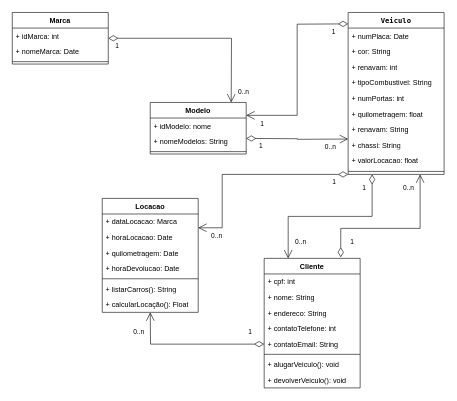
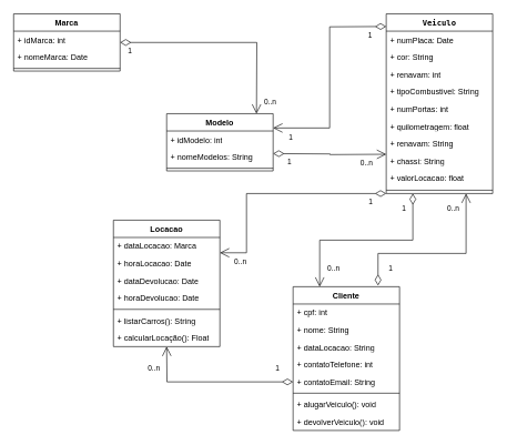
  <mxCell id="0" />
  <mxCell id="1" parent="0" />
  <mxCell id="2" value="&lt;code&gt;Veiculo&lt;/code&gt;" style="swimlane;fontStyle=1;align=center;verticalAlign=top;childLayout=stackLayout;horizontal=1;startSize=26;horizontalStack=0;resizeParent=1;resizeParentMax=0;resizeLast=0;collapsible=1;marginBottom=0;whiteSpace=wrap;html=1;" parent="1" vertex="1"><mxGeometry x="580" y="20" width="160" height="270" as="geometry" /></mxCell>
  <mxCell id="3" value="+ numPlaca: Date" style="text;strokeColor=none;fillColor=none;align=left;verticalAlign=top;spacingLeft=4;spacingRight=4;overflow=hidden;rotatable=0;points=[[0,0.5],[1,0.5]];portConstraint=eastwest;whiteSpace=wrap;html=1;" parent="2" vertex="1"><mxGeometry y="26" width="160" height="26" as="geometry" /></mxCell>
  <mxCell id="4" value="+ cor: String" style="text;strokeColor=none;fillColor=none;align=left;verticalAlign=top;spacingLeft=4;spacingRight=4;overflow=hidden;rotatable=0;points=[[0,0.5],[1,0.5]];portConstraint=eastwest;whiteSpace=wrap;html=1;" parent="2" vertex="1"><mxGeometry y="52" width="160" height="26" as="geometry" /></mxCell>
  <mxCell id="5" value="+ renavam: int" style="text;strokeColor=none;fillColor=none;align=left;verticalAlign=top;spacingLeft=4;spacingRight=4;overflow=hidden;rotatable=0;points=[[0,0.5],[1,0.5]];portConstraint=eastwest;whiteSpace=wrap;html=1;" parent="2" vertex="1"><mxGeometry y="78" width="160" height="26" as="geometry" /></mxCell>
  <mxCell id="6" value="+ tipoCombustivel: String" style="text;strokeColor=none;fillColor=none;align=left;verticalAlign=top;spacingLeft=4;spacingRight=4;overflow=hidden;rotatable=0;points=[[0,0.5],[1,0.5]];portConstraint=eastwest;whiteSpace=wrap;html=1;" parent="2" vertex="1"><mxGeometry y="104" width="160" height="26" as="geometry" /></mxCell>
  <mxCell id="7" value="+ numPortas: int" style="text;strokeColor=none;fillColor=none;align=left;verticalAlign=top;spacingLeft=4;spacingRight=4;overflow=hidden;rotatable=0;points=[[0,0.5],[1,0.5]];portConstraint=eastwest;whiteSpace=wrap;html=1;" parent="2" vertex="1"><mxGeometry y="130" width="160" height="26" as="geometry" /></mxCell>
  <mxCell id="8" value="+ quilometragem: float" style="text;strokeColor=none;fillColor=none;align=left;verticalAlign=top;spacingLeft=4;spacingRight=4;overflow=hidden;rotatable=0;points=[[0,0.5],[1,0.5]];portConstraint=eastwest;whiteSpace=wrap;html=1;" parent="2" vertex="1"><mxGeometry y="156" width="160" height="26" as="geometry" /></mxCell>
  <mxCell id="9" value="+ renavam: String" style="text;strokeColor=none;fillColor=none;align=left;verticalAlign=top;spacingLeft=4;spacingRight=4;overflow=hidden;rotatable=0;points=[[0,0.5],[1,0.5]];portConstraint=eastwest;whiteSpace=wrap;html=1;" parent="2" vertex="1"><mxGeometry y="182" width="160" height="26" as="geometry" /></mxCell>
  <mxCell id="10" value="+ chassi: String" style="text;strokeColor=none;fillColor=none;align=left;verticalAlign=top;spacingLeft=4;spacingRight=4;overflow=hidden;rotatable=0;points=[[0,0.5],[1,0.5]];portConstraint=eastwest;whiteSpace=wrap;html=1;" parent="2" vertex="1"><mxGeometry y="208" width="160" height="26" as="geometry" /></mxCell>
  <mxCell id="11" value="+ valorLocacao: float" style="text;strokeColor=none;fillColor=none;align=left;verticalAlign=top;spacingLeft=4;spacingRight=4;overflow=hidden;rotatable=0;points=[[0,0.5],[1,0.5]];portConstraint=eastwest;whiteSpace=wrap;html=1;" parent="2" vertex="1"><mxGeometry y="234" width="160" height="26" as="geometry" /></mxCell>
  <mxCell id="12" value="" style="line;strokeWidth=1;fillColor=none;align=left;verticalAlign=middle;spacingTop=-1;spacingLeft=3;spacingRight=3;rotatable=0;labelPosition=right;points=[];portConstraint=eastwest;strokeColor=inherit;" parent="2" vertex="1"><mxGeometry y="260" width="160" height="10" as="geometry" /></mxCell>
  <mxCell id="13" value="Marca" style="swimlane;fontStyle=1;align=center;verticalAlign=top;childLayout=stackLayout;horizontal=1;startSize=26;horizontalStack=0;resizeParent=1;resizeParentMax=0;resizeLast=0;collapsible=1;marginBottom=0;whiteSpace=wrap;html=1;" parent="1" vertex="1"><mxGeometry x="20" y="20" width="160" height="86" as="geometry" /></mxCell>
  <mxCell id="14" value="+ idMarca: int" style="text;strokeColor=none;fillColor=none;align=left;verticalAlign=top;spacingLeft=4;spacingRight=4;overflow=hidden;rotatable=0;points=[[0,0.5],[1,0.5]];portConstraint=eastwest;whiteSpace=wrap;html=1;" parent="13" vertex="1"><mxGeometry y="26" width="160" height="26" as="geometry" /></mxCell>
  <mxCell id="15" value="+ nomeMarca: Date" style="text;strokeColor=none;fillColor=none;align=left;verticalAlign=top;spacingLeft=4;spacingRight=4;overflow=hidden;rotatable=0;points=[[0,0.5],[1,0.5]];portConstraint=eastwest;whiteSpace=wrap;html=1;" parent="13" vertex="1"><mxGeometry y="52" width="160" height="26" as="geometry" /></mxCell>
  <mxCell id="16" value="" style="line;strokeWidth=1;fillColor=none;align=left;verticalAlign=middle;spacingTop=-1;spacingLeft=3;spacingRight=3;rotatable=0;labelPosition=right;points=[];portConstraint=eastwest;strokeColor=inherit;" parent="13" vertex="1"><mxGeometry y="78" width="160" height="8" as="geometry" /></mxCell>
  <mxCell id="17" value="Modelo" style="swimlane;fontStyle=1;align=center;verticalAlign=top;childLayout=stackLayout;horizontal=1;startSize=26;horizontalStack=0;resizeParent=1;resizeParentMax=0;resizeLast=0;collapsible=1;marginBottom=0;whiteSpace=wrap;html=1;" parent="1" vertex="1"><mxGeometry x="250" y="170" width="160" height="86" as="geometry" /></mxCell>
- <mxCell id="18" value="+ idModelo: nome" style="text;strokeColor=none;fillColor=none;align=left;verticalAlign=top;spacingLeft=4;spacingRight=4;overflow=hidden;rotatable=0;points=[[0,0.5],[1,0.5]];portConstraint=eastwest;whiteSpace=wrap;html=1;" parent="17" vertex="1"><mxGeometry y="26" width="160" height="26" as="geometry" /></mxCell>
+ <mxCell id="18" value="+ idModelo: int" style="text;strokeColor=none;fillColor=none;align=left;verticalAlign=top;spacingLeft=4;spacingRight=4;overflow=hidden;rotatable=0;points=[[0,0.5],[1,0.5]];portConstraint=eastwest;whiteSpace=wrap;html=1;" parent="17" vertex="1"><mxGeometry y="26" width="160" height="26" as="geometry" /></mxCell>
  <mxCell id="19" value="+ nomeModelos: String" style="text;strokeColor=none;fillColor=none;align=left;verticalAlign=top;spacingLeft=4;spacingRight=4;overflow=hidden;rotatable=0;points=[[0,0.5],[1,0.5]];portConstraint=eastwest;whiteSpace=wrap;html=1;" parent="17" vertex="1"><mxGeometry y="52" width="160" height="26" as="geometry" /></mxCell>
  <mxCell id="20" value="" style="line;strokeWidth=1;fillColor=none;align=left;verticalAlign=middle;spacingTop=-1;spacingLeft=3;spacingRight=3;rotatable=0;labelPosition=right;points=[];portConstraint=eastwest;strokeColor=inherit;" parent="17" vertex="1"><mxGeometry y="78" width="160" height="8" as="geometry" /></mxCell>
  <mxCell id="21" value="Cliente" style="swimlane;fontStyle=1;align=center;verticalAlign=top;childLayout=stackLayout;horizontal=1;startSize=26;horizontalStack=0;resizeParent=1;resizeParentMax=0;resizeLast=0;collapsible=1;marginBottom=0;whiteSpace=wrap;html=1;" parent="1" vertex="1"><mxGeometry x="440" y="430" width="160" height="216" as="geometry" /></mxCell>
  <mxCell id="22" value="+ cpf: int" style="text;strokeColor=none;fillColor=none;align=left;verticalAlign=top;spacingLeft=4;spacingRight=4;overflow=hidden;rotatable=0;points=[[0,0.5],[1,0.5]];portConstraint=eastwest;whiteSpace=wrap;html=1;" parent="21" vertex="1"><mxGeometry y="26" width="160" height="26" as="geometry" /></mxCell>
  <mxCell id="23" value="+ nome: String" style="text;strokeColor=none;fillColor=none;align=left;verticalAlign=top;spacingLeft=4;spacingRight=4;overflow=hidden;rotatable=0;points=[[0,0.5],[1,0.5]];portConstraint=eastwest;whiteSpace=wrap;html=1;" parent="21" vertex="1"><mxGeometry y="52" width="160" height="26" as="geometry" /></mxCell>
- <mxCell id="24" value="+ endereco: String" style="text;strokeColor=none;fillColor=none;align=left;verticalAlign=top;spacingLeft=4;spacingRight=4;overflow=hidden;rotatable=0;points=[[0,0.5],[1,0.5]];portConstraint=eastwest;whiteSpace=wrap;html=1;" parent="21" vertex="1"><mxGeometry y="78" width="160" height="26" as="geometry" /></mxCell>
+ <mxCell id="24" value="+ dataLocacao: String" style="text;strokeColor=none;fillColor=none;align=left;verticalAlign=top;spacingLeft=4;spacingRight=4;overflow=hidden;rotatable=0;points=[[0,0.5],[1,0.5]];portConstraint=eastwest;whiteSpace=wrap;html=1;" parent="21" vertex="1"><mxGeometry y="78" width="160" height="26" as="geometry" /></mxCell>
  <mxCell id="25" value="+ contatoTelefone: int" style="text;strokeColor=none;fillColor=none;align=left;verticalAlign=top;spacingLeft=4;spacingRight=4;overflow=hidden;rotatable=0;points=[[0,0.5],[1,0.5]];portConstraint=eastwest;whiteSpace=wrap;html=1;" parent="21" vertex="1"><mxGeometry y="104" width="160" height="26" as="geometry" /></mxCell>
  <mxCell id="26" value="+ contatoEmail: String" style="text;strokeColor=none;fillColor=none;align=left;verticalAlign=top;spacingLeft=4;spacingRight=4;overflow=hidden;rotatable=0;points=[[0,0.5],[1,0.5]];portConstraint=eastwest;whiteSpace=wrap;html=1;" parent="21" vertex="1"><mxGeometry y="130" width="160" height="26" as="geometry" /></mxCell>
  <mxCell id="27" value="" style="line;strokeWidth=1;fillColor=none;align=left;verticalAlign=middle;spacingTop=-1;spacingLeft=3;spacingRight=3;rotatable=0;labelPosition=right;points=[];portConstraint=eastwest;strokeColor=inherit;" parent="21" vertex="1"><mxGeometry y="156" width="160" height="8" as="geometry" /></mxCell>
  <mxCell id="28" value="+ alugarVeiculo(): void" style="text;strokeColor=none;fillColor=none;align=left;verticalAlign=top;spacingLeft=4;spacingRight=4;overflow=hidden;rotatable=0;points=[[0,0.5],[1,0.5]];portConstraint=eastwest;whiteSpace=wrap;html=1;" parent="21" vertex="1"><mxGeometry y="164" width="160" height="26" as="geometry" /></mxCell>
  <mxCell id="29" value="+ devolverVeiculo(): void" style="text;strokeColor=none;fillColor=none;align=left;verticalAlign=top;spacingLeft=4;spacingRight=4;overflow=hidden;rotatable=0;points=[[0,0.5],[1,0.5]];portConstraint=eastwest;whiteSpace=wrap;html=1;" parent="21" vertex="1"><mxGeometry y="190" width="160" height="26" as="geometry" /></mxCell>
  <mxCell id="30" value="Locacao" style="swimlane;fontStyle=1;align=center;verticalAlign=top;childLayout=stackLayout;horizontal=1;startSize=26;horizontalStack=0;resizeParent=1;resizeParentMax=0;resizeLast=0;collapsible=1;marginBottom=0;whiteSpace=wrap;html=1;" parent="1" vertex="1"><mxGeometry x="170" y="330" width="160" height="190" as="geometry" /></mxCell>
  <mxCell id="31" value="+&amp;nbsp;dataLocacao: Marca" style="text;strokeColor=none;fillColor=none;align=left;verticalAlign=top;spacingLeft=4;spacingRight=4;overflow=hidden;rotatable=0;points=[[0,0.5],[1,0.5]];portConstraint=eastwest;whiteSpace=wrap;html=1;" parent="30" vertex="1"><mxGeometry y="26" width="160" height="26" as="geometry" /></mxCell>
  <mxCell id="32" value="+ horaLocacao: Date" style="text;strokeColor=none;fillColor=none;align=left;verticalAlign=top;spacingLeft=4;spacingRight=4;overflow=hidden;rotatable=0;points=[[0,0.5],[1,0.5]];portConstraint=eastwest;whiteSpace=wrap;html=1;" vertex="1" parent="30"><mxGeometry y="52" width="160" height="26" as="geometry" /></mxCell>
- <mxCell id="33" value="+ quilometragem: Date" style="text;strokeColor=none;fillColor=none;align=left;verticalAlign=top;spacingLeft=4;spacingRight=4;overflow=hidden;rotatable=0;points=[[0,0.5],[1,0.5]];portConstraint=eastwest;whiteSpace=wrap;html=1;" vertex="1" parent="30"><mxGeometry y="78" width="160" height="26" as="geometry" /></mxCell>
+ <mxCell id="33" value="+ dataDevolucao: Date" style="text;strokeColor=none;fillColor=none;align=left;verticalAlign=top;spacingLeft=4;spacingRight=4;overflow=hidden;rotatable=0;points=[[0,0.5],[1,0.5]];portConstraint=eastwest;whiteSpace=wrap;html=1;" vertex="1" parent="30"><mxGeometry y="78" width="160" height="26" as="geometry" /></mxCell>
  <mxCell id="34" value="+ horaDevolucao: Date" style="text;strokeColor=none;fillColor=none;align=left;verticalAlign=top;spacingLeft=4;spacingRight=4;overflow=hidden;rotatable=0;points=[[0,0.5],[1,0.5]];portConstraint=eastwest;whiteSpace=wrap;html=1;" vertex="1" parent="30"><mxGeometry y="104" width="160" height="26" as="geometry" /></mxCell>
  <mxCell id="35" value="" style="line;strokeWidth=1;fillColor=none;align=left;verticalAlign=middle;spacingTop=-1;spacingLeft=3;spacingRight=3;rotatable=0;labelPosition=right;points=[];portConstraint=eastwest;strokeColor=inherit;" parent="30" vertex="1"><mxGeometry y="130" width="160" height="8" as="geometry" /></mxCell>
  <mxCell id="36" value="+&amp;nbsp;listarCarros(): String" style="text;strokeColor=none;fillColor=none;align=left;verticalAlign=top;spacingLeft=4;spacingRight=4;overflow=hidden;rotatable=0;points=[[0,0.5],[1,0.5]];portConstraint=eastwest;whiteSpace=wrap;html=1;" vertex="1" parent="30"><mxGeometry y="138" width="160" height="26" as="geometry" /></mxCell>
  <mxCell id="37" value="+&amp;nbsp;calcularLocação(): Float" style="text;strokeColor=none;fillColor=none;align=left;verticalAlign=top;spacingLeft=4;spacingRight=4;overflow=hidden;rotatable=0;points=[[0,0.5],[1,0.5]];portConstraint=eastwest;whiteSpace=wrap;html=1;" parent="30" vertex="1"><mxGeometry y="164" width="160" height="26" as="geometry" /></mxCell>
  <mxCell id="38" value="" style="endArrow=open;html=1;endSize=12;startArrow=diamondThin;startSize=14;startFill=0;edgeStyle=orthogonalEdgeStyle;rounded=0;entryX=0.25;entryY=0;entryDx=0;entryDy=0;" edge="1" parent="1" source="13"><mxGeometry relative="1" as="geometry"><mxPoint x="275" y="59" as="sourcePoint" /><mxPoint x="385" y="170" as="targetPoint" /></mxGeometry></mxCell>
  <mxCell id="39" value="1" style="edgeLabel;resizable=0;html=1;align=left;verticalAlign=top;" connectable="0" vertex="1" parent="38"><mxGeometry x="-1" relative="1" as="geometry"><mxPoint x="10" as="offset" /></mxGeometry></mxCell>
  <mxCell id="40" value="0..n" style="edgeLabel;resizable=0;html=1;align=right;verticalAlign=top;" connectable="0" vertex="1" parent="38"><mxGeometry x="1" relative="1" as="geometry"><mxPoint x="30" y="-30" as="offset" /></mxGeometry></mxCell>
  <mxCell id="41" value="" style="endArrow=open;html=1;endSize=12;startArrow=diamondThin;startSize=14;startFill=0;edgeStyle=orthogonalEdgeStyle;rounded=0;entryX=1;entryY=0.25;entryDx=0;entryDy=0;" edge="1" parent="1" target="17"><mxGeometry relative="1" as="geometry"><mxPoint x="580" y="39" as="sourcePoint" /><mxPoint x="450" y="209" as="targetPoint" /></mxGeometry></mxCell>
  <mxCell id="42" value="1" style="edgeLabel;resizable=0;html=1;align=left;verticalAlign=top;" connectable="0" vertex="1" parent="41"><mxGeometry x="-1" relative="1" as="geometry"><mxPoint x="-29" as="offset" /></mxGeometry></mxCell>
  <mxCell id="43" value="1" style="edgeLabel;resizable=0;html=1;align=right;verticalAlign=top;" connectable="0" vertex="1" parent="41"><mxGeometry x="1" relative="1" as="geometry"><mxPoint x="30" as="offset" /></mxGeometry></mxCell>
  <mxCell id="44" value="" style="endArrow=open;html=1;endSize=12;startArrow=diamondThin;startSize=14;startFill=0;edgeStyle=orthogonalEdgeStyle;rounded=0;entryX=0;entryY=0.5;entryDx=0;entryDy=0;" edge="1" parent="1"><mxGeometry x="0.003" relative="1" as="geometry"><mxPoint x="410" y="230" as="sourcePoint" /><mxPoint x="580" y="231" as="targetPoint" /><mxPoint as="offset" /></mxGeometry></mxCell>
  <mxCell id="45" value="1" style="edgeLabel;resizable=0;html=1;align=left;verticalAlign=top;" connectable="0" vertex="1" parent="44"><mxGeometry x="-1" relative="1" as="geometry"><mxPoint x="20" as="offset" /></mxGeometry></mxCell>
  <mxCell id="46" value="0..n" style="edgeLabel;resizable=0;html=1;align=right;verticalAlign=top;" connectable="0" vertex="1" parent="44"><mxGeometry x="1" relative="1" as="geometry"><mxPoint x="-20" as="offset" /></mxGeometry></mxCell>
  <mxCell id="47" value="" style="endArrow=open;html=1;endSize=12;startArrow=diamondThin;startSize=14;startFill=0;edgeStyle=orthogonalEdgeStyle;rounded=0;entryX=0.75;entryY=1;entryDx=0;entryDy=0;exitX=0.798;exitY=-0.008;exitDx=0;exitDy=0;exitPerimeter=0;" edge="1" parent="1" source="21" target="2"><mxGeometry relative="1" as="geometry"><mxPoint x="410" y="370" as="sourcePoint" /><mxPoint x="570" y="370" as="targetPoint" /><Array as="points"><mxPoint x="568" y="380" /><mxPoint x="700" y="380" /></Array></mxGeometry></mxCell>
  <mxCell id="48" value="0..n" style="edgeLabel;resizable=0;html=1;align=left;verticalAlign=top;" connectable="0" vertex="1" parent="47"><mxGeometry x="-1" relative="1" as="geometry"><mxPoint x="102" y="-128" as="offset" /></mxGeometry></mxCell>
  <mxCell id="49" value="1" style="edgeLabel;resizable=0;html=1;align=right;verticalAlign=top;" connectable="0" vertex="1" parent="47"><mxGeometry x="1" relative="1" as="geometry"><mxPoint x="-110" y="100" as="offset" /></mxGeometry></mxCell>
  <mxCell id="50" value="" style="endArrow=open;html=1;endSize=12;startArrow=diamondThin;startSize=14;startFill=0;edgeStyle=orthogonalEdgeStyle;rounded=0;exitX=0.25;exitY=1;exitDx=0;exitDy=0;entryX=0.25;entryY=0;entryDx=0;entryDy=0;" edge="1" parent="1" source="2" target="21"><mxGeometry x="0.002" relative="1" as="geometry"><mxPoint x="260" y="360" as="sourcePoint" /><mxPoint x="420" y="360" as="targetPoint" /><Array as="points"><mxPoint x="620" y="360" /><mxPoint x="480" y="360" /></Array><mxPoint as="offset" /></mxGeometry></mxCell>
  <mxCell id="51" value="0..n" style="edgeLabel;resizable=0;html=1;align=left;verticalAlign=top;" connectable="0" vertex="1" parent="50"><mxGeometry x="-1" relative="1" as="geometry"><mxPoint x="-130" y="100" as="offset" /></mxGeometry></mxCell>
  <mxCell id="52" value="1" style="edgeLabel;resizable=0;html=1;align=right;verticalAlign=top;" connectable="0" vertex="1" parent="50"><mxGeometry x="1" relative="1" as="geometry"><mxPoint x="130" y="-130" as="offset" /></mxGeometry></mxCell>
  <mxCell id="53" value="" style="endArrow=open;html=1;endSize=12;startArrow=diamondThin;startSize=14;startFill=0;edgeStyle=orthogonalEdgeStyle;rounded=0;exitX=0;exitY=0.5;exitDx=0;exitDy=0;entryX=1;entryY=0.5;entryDx=0;entryDy=0;" edge="1" parent="1"><mxGeometry x="0.001" relative="1" as="geometry"><mxPoint x="580" y="290" as="sourcePoint" /><mxPoint x="330" y="379" as="targetPoint" /><Array as="points"><mxPoint x="370" y="290" /><mxPoint x="370" y="379" /></Array><mxPoint as="offset" /></mxGeometry></mxCell>
  <mxCell id="54" value="0..n" style="edgeLabel;resizable=0;html=1;align=left;verticalAlign=top;" connectable="0" vertex="1" parent="53"><mxGeometry x="-1" relative="1" as="geometry"><mxPoint x="-230" y="90" as="offset" /></mxGeometry></mxCell>
  <mxCell id="55" value="1" style="edgeLabel;resizable=0;html=1;align=right;verticalAlign=top;" connectable="0" vertex="1" parent="53"><mxGeometry x="1" relative="1" as="geometry"><mxPoint x="230" y="-89" as="offset" /></mxGeometry></mxCell>
  <mxCell id="56" value="" style="endArrow=open;html=1;endSize=12;startArrow=diamondThin;startSize=14;startFill=0;edgeStyle=orthogonalEdgeStyle;rounded=0;exitX=0;exitY=0.5;exitDx=0;exitDy=0;" edge="1" parent="1" source="26"><mxGeometry relative="1" as="geometry"><mxPoint x="400" y="580" as="sourcePoint" /><mxPoint x="250" y="520" as="targetPoint" /></mxGeometry></mxCell>
  <mxCell id="57" value="0..n" style="edgeLabel;resizable=0;html=1;align=left;verticalAlign=top;" connectable="0" vertex="1" parent="56"><mxGeometry x="-1" relative="1" as="geometry"><mxPoint x="-220" y="-33" as="offset" /></mxGeometry></mxCell>
  <mxCell id="58" value="1" style="edgeLabel;resizable=0;html=1;align=right;verticalAlign=top;" connectable="0" vertex="1" parent="56"><mxGeometry x="1" relative="1" as="geometry"><mxPoint x="170" y="20" as="offset" /></mxGeometry></mxCell>
